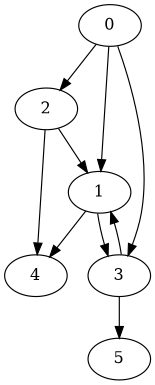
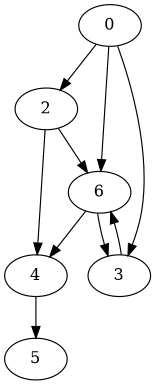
  digraph {
    0
-   1
+   1 [label=6]
    2
    3
    4
    5
    0 -> 1
    0 -> 2
    0 -> 3
    1 -> 3
    1 -> 4
    2 -> 1
    2 -> 4
    3 -> 1
-   3 -> 5
+   4 -> 5
  }
